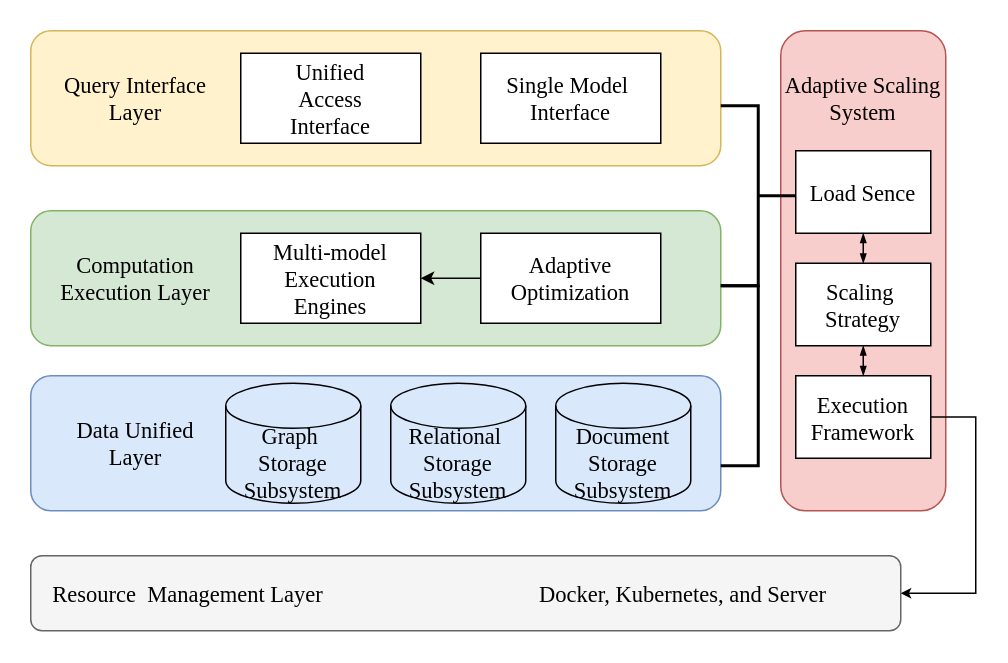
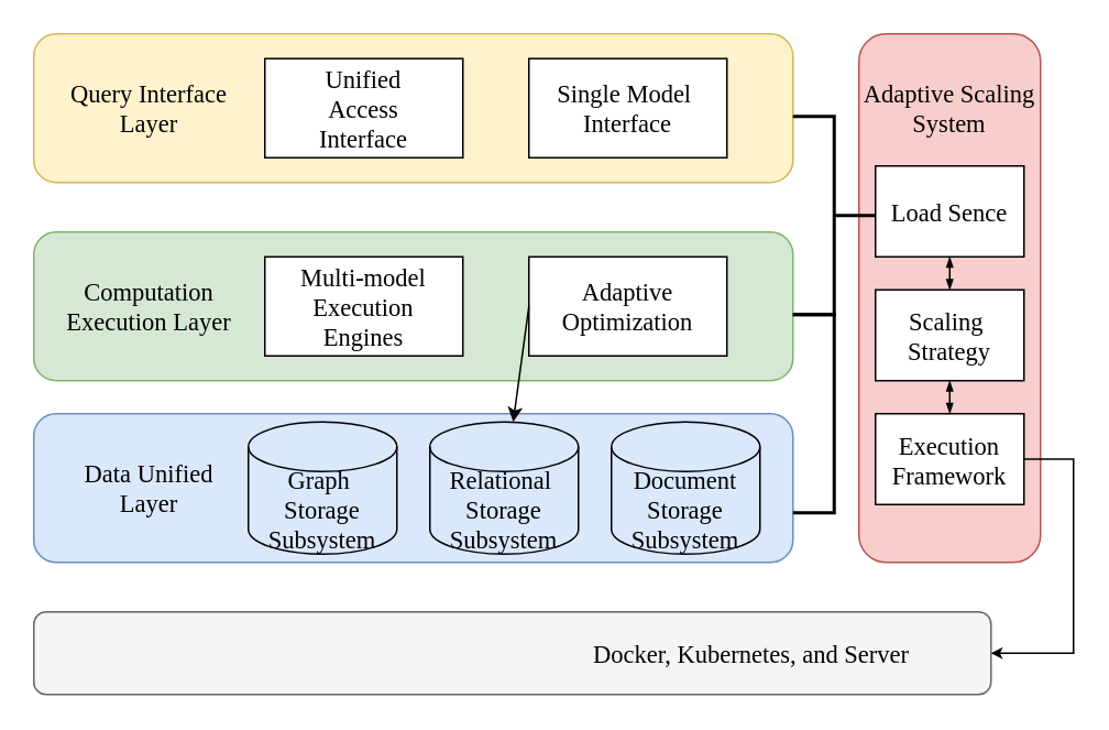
  <mxCell id="0" />
  <mxCell id="1" parent="0" />
  <mxCell id="2" value="" style="rounded=1;whiteSpace=wrap;html=1;glass=0;fontFamily=Times New Roman;fontSize=13;strokeWidth=1;fillColor=#fff2cc;gradientDirection=east;strokeColor=#d6b656;" vertex="1" parent="1"><mxGeometry x="20" y="20" width="460" height="90" as="geometry" /></mxCell>
  <mxCell id="3" value="&lt;font style=&quot;font-size: 15px&quot;&gt;Query Interface Layer&lt;/font&gt;" style="text;html=1;strokeColor=none;fillColor=none;align=center;verticalAlign=middle;whiteSpace=wrap;rounded=0;glass=0;fontFamily=Times New Roman;fontSize=13;fontColor=#000000;" vertex="1" parent="1"><mxGeometry x="30" y="50" width="120" height="30" as="geometry" /></mxCell>
  <mxCell id="4" value="Unified&lt;br&gt;Access&lt;br&gt;Interface" style="rounded=0;whiteSpace=wrap;html=1;glass=0;fontFamily=Times New Roman;fontSize=15;strokeWidth=1;gradientDirection=east;" vertex="1" parent="1"><mxGeometry x="160" y="35" width="120" height="60" as="geometry" /></mxCell>
  <mxCell id="5" value="Single Model&amp;nbsp;&lt;br&gt;Interface" style="rounded=0;whiteSpace=wrap;html=1;glass=0;fontFamily=Times New Roman;fontSize=15;strokeWidth=1;gradientDirection=east;" vertex="1" parent="1"><mxGeometry x="320" y="35" width="120" height="60" as="geometry" /></mxCell>
  <mxCell id="6" value="" style="rounded=1;whiteSpace=wrap;html=1;glass=0;fontFamily=Times New Roman;fontSize=13;strokeWidth=1;fillColor=#d5e8d4;gradientDirection=east;strokeColor=#82b366;" vertex="1" parent="1"><mxGeometry x="20" y="140" width="460" height="90" as="geometry" /></mxCell>
  <mxCell id="7" value="&lt;font style=&quot;font-size: 15px&quot;&gt;Computation&lt;br&gt;Execution Layer&lt;/font&gt;" style="text;html=1;strokeColor=none;fillColor=none;align=center;verticalAlign=middle;whiteSpace=wrap;rounded=0;glass=0;fontFamily=Times New Roman;fontSize=13;fontColor=#000000;" vertex="1" parent="1"><mxGeometry x="30" y="170" width="120" height="30" as="geometry" /></mxCell>
  <mxCell id="8" value="Multi-model&lt;br&gt;Execution&lt;br&gt;Engines" style="rounded=0;whiteSpace=wrap;html=1;glass=0;fontFamily=Times New Roman;fontSize=15;strokeWidth=1;gradientDirection=east;" vertex="1" parent="1"><mxGeometry x="160" y="155" width="120" height="60" as="geometry" /></mxCell>
  <mxCell id="9" value="Adaptive&lt;br&gt;Optimization" style="rounded=0;whiteSpace=wrap;html=1;glass=0;fontFamily=Times New Roman;fontSize=15;strokeWidth=1;gradientDirection=east;" vertex="1" parent="1"><mxGeometry x="320" y="155" width="120" height="60" as="geometry" /></mxCell>
  <mxCell id="10" value="" style="rounded=1;whiteSpace=wrap;html=1;glass=0;fontFamily=Times New Roman;fontSize=13;strokeWidth=1;fillColor=#dae8fc;gradientDirection=east;strokeColor=#6c8ebf;" vertex="1" parent="1"><mxGeometry x="20" y="250" width="460" height="90" as="geometry" /></mxCell>
  <mxCell id="11" value="&lt;span style=&quot;font-size: 15px&quot;&gt;Data Unified&lt;br&gt;Layer&lt;br&gt;&lt;/span&gt;" style="text;html=1;strokeColor=none;fillColor=none;align=center;verticalAlign=middle;whiteSpace=wrap;rounded=0;glass=0;fontFamily=Times New Roman;fontSize=13;fontColor=#000000;" vertex="1" parent="1"><mxGeometry x="30" y="280" width="120" height="30" as="geometry" /></mxCell>
  <mxCell id="12" value="Graph&amp;nbsp;&lt;br&gt;Storage&lt;br&gt;Subsystem" style="shape=cylinder3;whiteSpace=wrap;html=1;boundedLbl=1;backgroundOutline=1;size=15;glass=0;fontFamily=Times New Roman;fontSize=15;fontColor=#000000;strokeWidth=1;fillColor=none;gradientColor=none;gradientDirection=east;" vertex="1" parent="1"><mxGeometry x="150" y="255" width="90" height="80" as="geometry" /></mxCell>
  <mxCell id="13" value="Relational&amp;nbsp;&lt;br&gt;Storage&lt;br&gt;Subsystem" style="shape=cylinder3;whiteSpace=wrap;html=1;boundedLbl=1;backgroundOutline=1;size=15;glass=0;fontFamily=Times New Roman;fontSize=15;fontColor=#000000;strokeWidth=1;fillColor=none;gradientColor=none;gradientDirection=east;" vertex="1" parent="1"><mxGeometry x="260" y="255" width="90" height="80" as="geometry" /></mxCell>
  <mxCell id="14" value="Document&lt;br&gt;Storage&lt;br&gt;Subsystem" style="shape=cylinder3;whiteSpace=wrap;html=1;boundedLbl=1;backgroundOutline=1;size=15;glass=0;fontFamily=Times New Roman;fontSize=15;fontColor=#000000;strokeWidth=1;fillColor=none;gradientColor=none;gradientDirection=east;" vertex="1" parent="1"><mxGeometry x="370" y="255" width="90" height="80" as="geometry" /></mxCell>
- <mxCell id="15" value="" style="endArrow=classic;html=1;rounded=0;fontFamily=Times New Roman;fontSize=15;fontColor=#000000;startSize=4;strokeWidth=1;exitX=0;exitY=0.5;exitDx=0;exitDy=0;entryX=1;entryY=0.5;entryDx=0;entryDy=0;" edge="1" parent="1" source="9" target="8"><mxGeometry width="50" height="50" relative="1" as="geometry"><mxPoint x="460" y="50" as="sourcePoint" /><mxPoint x="510" y="0" as="targetPoint" /></mxGeometry></mxCell>
+ <mxCell id="15" value="" style="endArrow=classic;html=1;rounded=0;fontFamily=Times New Roman;fontSize=15;fontColor=#000000;startSize=4;strokeWidth=1;exitX=0;exitY=0.5;exitDx=0;exitDy=0;" edge="1" parent="1" source="9" target="13"><mxGeometry width="50" height="50" relative="1" as="geometry"><mxPoint x="460" y="50" as="sourcePoint" /><mxPoint x="510" y="0" as="targetPoint" /></mxGeometry></mxCell>
  <mxCell id="16" value="" style="rounded=1;whiteSpace=wrap;html=1;glass=0;fontFamily=Times New Roman;fontSize=13;strokeWidth=1;fillColor=#f5f5f5;gradientDirection=east;strokeColor=#666666;fontColor=#333333;" vertex="1" parent="1"><mxGeometry x="20" y="370" width="580" height="50" as="geometry" /></mxCell>
- <mxCell id="17" value="Resource&amp;nbsp; Management Layer" style="text;html=1;strokeColor=none;fillColor=none;align=center;verticalAlign=middle;whiteSpace=wrap;rounded=0;glass=0;fontFamily=Times New Roman;fontSize=15;fontColor=#000000;" vertex="1" parent="1"><mxGeometry x="20" y="379" width="210" height="32" as="geometry" /></mxCell>
  <mxCell id="18" value="Docker, Kubernetes, and Server" style="text;html=1;strokeColor=none;fillColor=none;align=center;verticalAlign=middle;whiteSpace=wrap;rounded=0;glass=0;fontFamily=Times New Roman;fontSize=15;fontColor=#000000;" vertex="1" parent="1"><mxGeometry x="350" y="379" width="210" height="32" as="geometry" /></mxCell>
  <mxCell id="19" value="" style="rounded=1;whiteSpace=wrap;html=1;glass=0;fontFamily=Times New Roman;fontSize=15;strokeWidth=1;fillColor=#f8cecc;gradientDirection=east;strokeColor=#b85450;" vertex="1" parent="1"><mxGeometry x="520" y="20" width="110" height="320" as="geometry" /></mxCell>
  <mxCell id="20" value="Adaptive Scaling System" style="text;html=1;strokeColor=none;fillColor=none;align=center;verticalAlign=middle;whiteSpace=wrap;rounded=0;glass=0;fontFamily=Times New Roman;fontSize=15;fontColor=#000000;" vertex="1" parent="1"><mxGeometry x="520" y="50" width="110" height="30" as="geometry" /></mxCell>
  <mxCell id="21" value="Load Sence" style="rounded=0;whiteSpace=wrap;html=1;glass=0;fontFamily=Times New Roman;fontSize=15;strokeWidth=1;gradientDirection=east;" vertex="1" parent="1"><mxGeometry x="530" y="100" width="90" height="55" as="geometry" /></mxCell>
  <mxCell id="22" value="Scaling&amp;nbsp;&lt;br&gt;Strategy" style="rounded=0;whiteSpace=wrap;html=1;glass=0;fontFamily=Times New Roman;fontSize=15;strokeWidth=1;gradientDirection=east;" vertex="1" parent="1"><mxGeometry x="530" y="175" width="90" height="55" as="geometry" /></mxCell>
  <mxCell id="23" value="Execution&lt;br&gt;Framework" style="rounded=0;whiteSpace=wrap;html=1;glass=0;fontFamily=Times New Roman;fontSize=15;strokeWidth=1;gradientDirection=east;" vertex="1" parent="1"><mxGeometry x="530" y="250" width="90" height="55" as="geometry" /></mxCell>
  <mxCell id="24" value="" style="endArrow=blockThin;html=1;rounded=0;fontFamily=Times New Roman;fontSize=15;fontColor=#000000;startSize=4;strokeWidth=1;exitX=0.5;exitY=1;exitDx=0;exitDy=0;startArrow=blockThin;startFill=1;endFill=1;endSize=4;" edge="1" parent="1" source="21" target="22"><mxGeometry width="50" height="50" relative="1" as="geometry"><mxPoint x="450" y="70" as="sourcePoint" /><mxPoint x="500" y="20" as="targetPoint" /></mxGeometry></mxCell>
  <mxCell id="25" value="" style="endArrow=blockThin;html=1;rounded=0;fontFamily=Times New Roman;fontSize=15;fontColor=#000000;startSize=4;strokeWidth=1;exitX=0.5;exitY=1;exitDx=0;exitDy=0;startArrow=blockThin;startFill=1;endFill=1;endSize=4;entryX=0.5;entryY=0;entryDx=0;entryDy=0;" edge="1" parent="1" source="22" target="23"><mxGeometry width="50" height="50" relative="1" as="geometry"><mxPoint x="585" y="165" as="sourcePoint" /><mxPoint x="585" y="185" as="targetPoint" /></mxGeometry></mxCell>
  <mxCell id="26" value="" style="strokeWidth=2;html=1;shape=mxgraph.flowchart.annotation_2;align=left;labelPosition=right;pointerEvents=1;glass=0;fontFamily=Times New Roman;fontSize=15;fontColor=#000000;fillColor=none;gradientColor=none;gradientDirection=east;rotation=-180;" vertex="1" parent="1"><mxGeometry x="480" y="70" width="50" height="120" as="geometry" /></mxCell>
  <mxCell id="27" value="" style="strokeWidth=2;html=1;shape=mxgraph.flowchart.annotation_1;align=left;pointerEvents=1;glass=0;fontFamily=Times New Roman;fontSize=15;fontColor=#000000;fillColor=none;gradientColor=none;gradientDirection=east;rotation=-180;" vertex="1" parent="1"><mxGeometry x="480" y="190" width="25" height="120" as="geometry" /></mxCell>
  <mxCell id="28" value="" style="edgeStyle=segmentEdgeStyle;endArrow=classic;html=1;rounded=0;fontFamily=Times New Roman;fontSize=15;fontColor=#000000;startSize=4;endSize=4;strokeWidth=1;exitX=1;exitY=0.5;exitDx=0;exitDy=0;entryX=1;entryY=0.5;entryDx=0;entryDy=0;" edge="1" parent="1" source="23" target="16"><mxGeometry width="50" height="50" relative="1" as="geometry"><mxPoint x="713" y="227.47" as="sourcePoint" /><mxPoint x="763" y="177.47" as="targetPoint" /><Array as="points"><mxPoint x="650" y="277" /><mxPoint x="650" y="395" /></Array></mxGeometry></mxCell>
